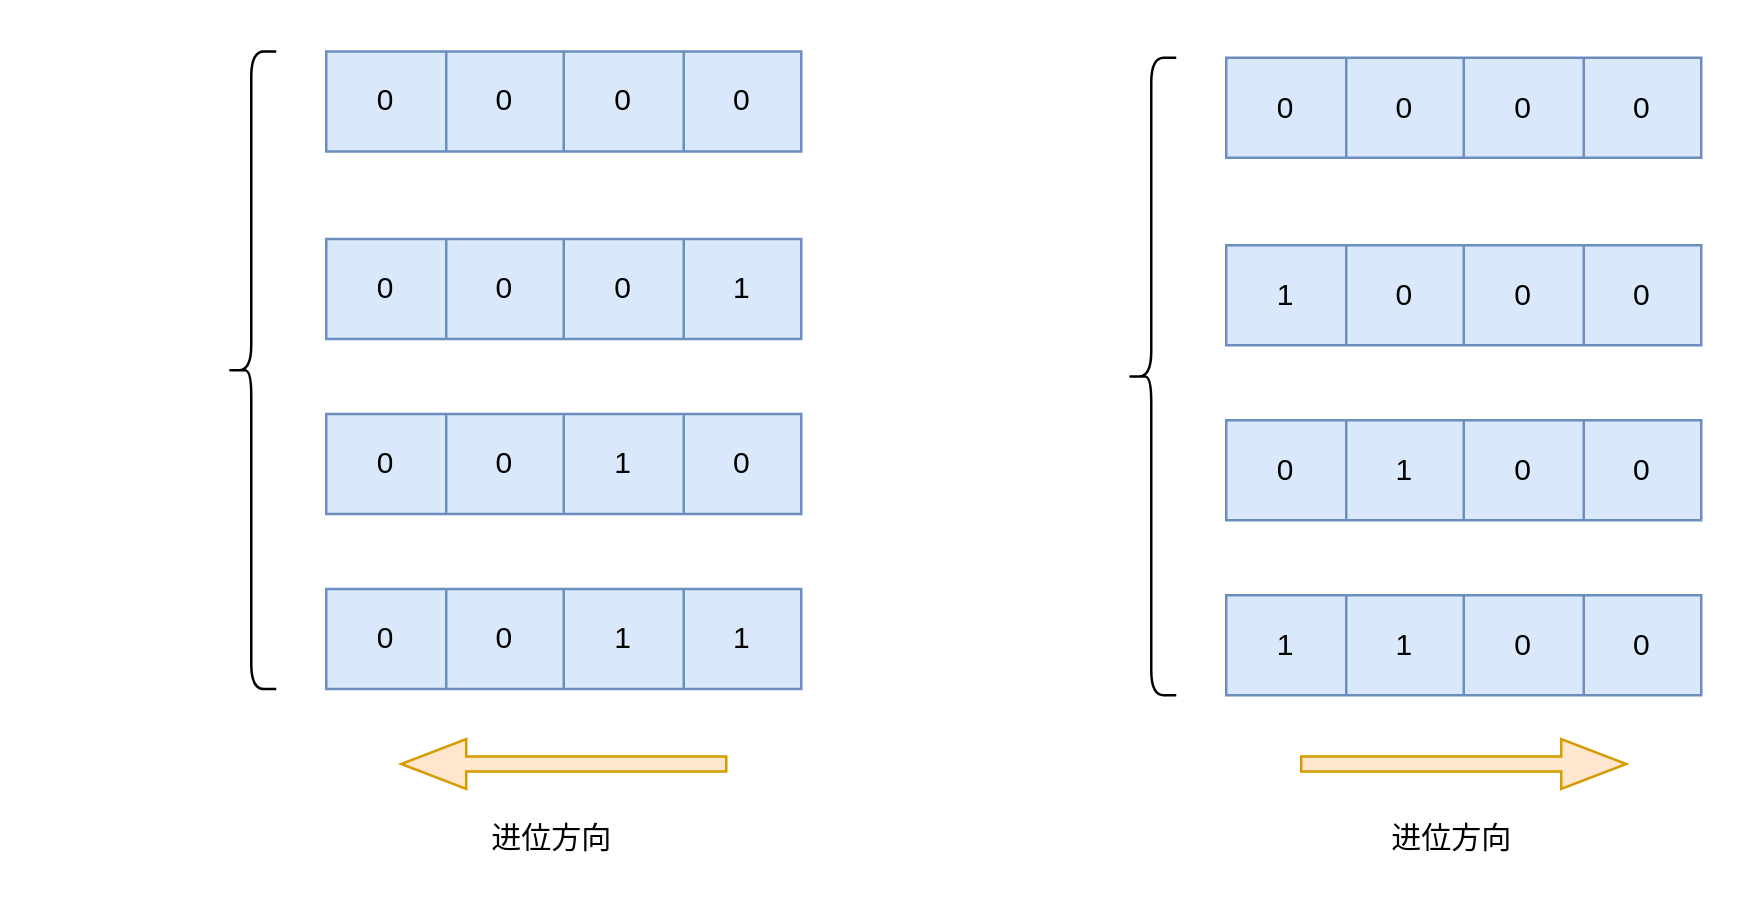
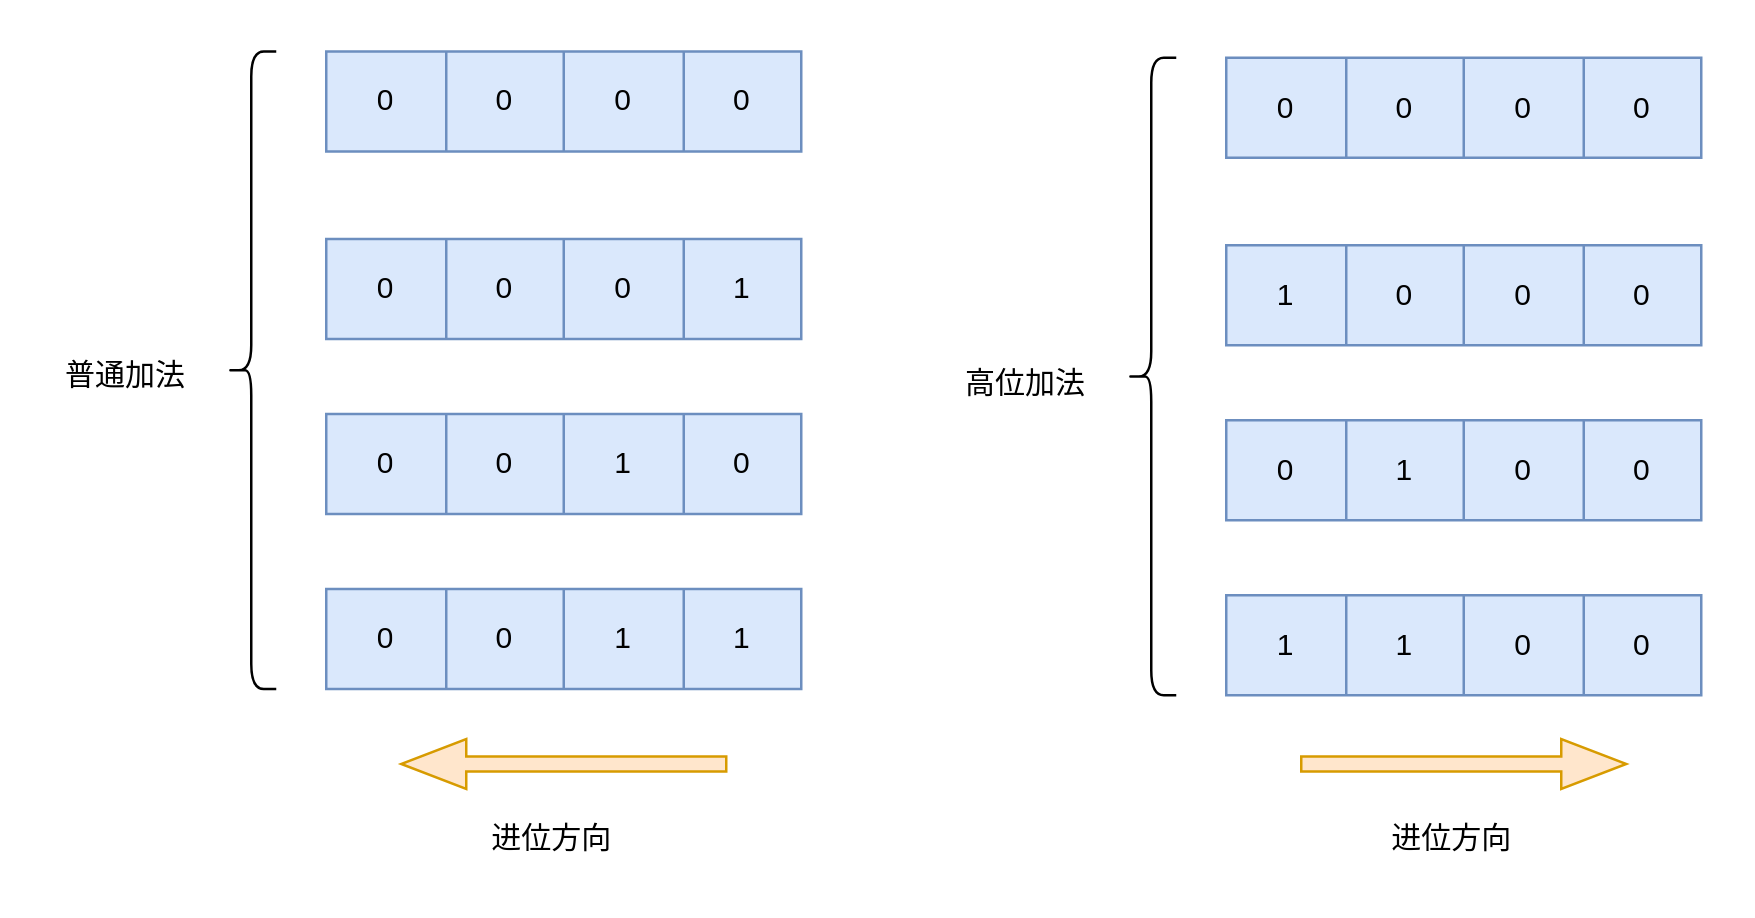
  <mxCell id="0" />
  <mxCell id="1" parent="0" />
+ <mxCell id="2" value="普通加法" style="text;html=1;strokeColor=none;fillColor=none;align=center;verticalAlign=middle;whiteSpace=wrap;rounded=0;" vertex="1" parent="1"><mxGeometry x="20" y="135" width="60" height="30" as="geometry" /></mxCell>
  <mxCell id="3" value="" style="shape=table;html=1;whiteSpace=wrap;startSize=0;container=1;collapsible=0;childLayout=tableLayout;fillColor=#dae8fc;strokeColor=#6c8ebf;" vertex="1" parent="1"><mxGeometry x="130" y="20" width="190" height="40" as="geometry" /></mxCell>
  <mxCell id="4" value="" style="shape=partialRectangle;html=1;whiteSpace=wrap;collapsible=0;dropTarget=0;pointerEvents=0;fillColor=none;top=0;left=0;bottom=0;right=0;points=[[0,0.5],[1,0.5]];portConstraint=eastwest;" vertex="1" parent="3"><mxGeometry width="190" height="40" as="geometry" /></mxCell>
  <mxCell id="5" value="0" style="shape=partialRectangle;html=1;whiteSpace=wrap;connectable=0;fillColor=none;top=0;left=0;bottom=0;right=0;overflow=hidden;pointerEvents=1;" vertex="1" parent="4"><mxGeometry width="48" height="40" as="geometry"><mxRectangle width="48" height="40" as="alternateBounds" /></mxGeometry></mxCell>
  <mxCell id="6" value="0" style="shape=partialRectangle;html=1;whiteSpace=wrap;connectable=0;fillColor=none;top=0;left=0;bottom=0;right=0;overflow=hidden;pointerEvents=1;" vertex="1" parent="4"><mxGeometry x="48" width="47" height="40" as="geometry"><mxRectangle width="47" height="40" as="alternateBounds" /></mxGeometry></mxCell>
  <mxCell id="7" value="0" style="shape=partialRectangle;html=1;whiteSpace=wrap;connectable=0;fillColor=none;top=0;left=0;bottom=0;right=0;overflow=hidden;pointerEvents=1;" vertex="1" parent="4"><mxGeometry x="95" width="48" height="40" as="geometry"><mxRectangle width="48" height="40" as="alternateBounds" /></mxGeometry></mxCell>
  <mxCell id="8" value="0" style="shape=partialRectangle;html=1;whiteSpace=wrap;connectable=0;fillColor=none;top=0;left=0;bottom=0;right=0;overflow=hidden;pointerEvents=1;" vertex="1" parent="4"><mxGeometry x="143" width="47" height="40" as="geometry"><mxRectangle width="47" height="40" as="alternateBounds" /></mxGeometry></mxCell>
  <mxCell id="9" value="" style="shape=table;html=1;whiteSpace=wrap;startSize=0;container=1;collapsible=0;childLayout=tableLayout;fillColor=#dae8fc;strokeColor=#6c8ebf;" vertex="1" parent="1"><mxGeometry x="130" y="95" width="190" height="40" as="geometry" /></mxCell>
  <mxCell id="10" value="" style="shape=partialRectangle;html=1;whiteSpace=wrap;collapsible=0;dropTarget=0;pointerEvents=0;fillColor=none;top=0;left=0;bottom=0;right=0;points=[[0,0.5],[1,0.5]];portConstraint=eastwest;" vertex="1" parent="9"><mxGeometry width="190" height="40" as="geometry" /></mxCell>
  <mxCell id="11" value="0" style="shape=partialRectangle;html=1;whiteSpace=wrap;connectable=0;fillColor=none;top=0;left=0;bottom=0;right=0;overflow=hidden;pointerEvents=1;" vertex="1" parent="10"><mxGeometry width="48" height="40" as="geometry"><mxRectangle width="48" height="40" as="alternateBounds" /></mxGeometry></mxCell>
  <mxCell id="12" value="0" style="shape=partialRectangle;html=1;whiteSpace=wrap;connectable=0;fillColor=none;top=0;left=0;bottom=0;right=0;overflow=hidden;pointerEvents=1;" vertex="1" parent="10"><mxGeometry x="48" width="47" height="40" as="geometry"><mxRectangle width="47" height="40" as="alternateBounds" /></mxGeometry></mxCell>
  <mxCell id="13" value="0" style="shape=partialRectangle;html=1;whiteSpace=wrap;connectable=0;fillColor=none;top=0;left=0;bottom=0;right=0;overflow=hidden;pointerEvents=1;" vertex="1" parent="10"><mxGeometry x="95" width="48" height="40" as="geometry"><mxRectangle width="48" height="40" as="alternateBounds" /></mxGeometry></mxCell>
  <mxCell id="14" value="1" style="shape=partialRectangle;html=1;whiteSpace=wrap;connectable=0;fillColor=none;top=0;left=0;bottom=0;right=0;overflow=hidden;pointerEvents=1;" vertex="1" parent="10"><mxGeometry x="143" width="47" height="40" as="geometry"><mxRectangle width="47" height="40" as="alternateBounds" /></mxGeometry></mxCell>
  <mxCell id="15" value="" style="shape=table;html=1;whiteSpace=wrap;startSize=0;container=1;collapsible=0;childLayout=tableLayout;fillColor=#dae8fc;strokeColor=#6c8ebf;" vertex="1" parent="1"><mxGeometry x="130" y="165" width="190" height="40" as="geometry" /></mxCell>
  <mxCell id="16" value="" style="shape=partialRectangle;html=1;whiteSpace=wrap;collapsible=0;dropTarget=0;pointerEvents=0;fillColor=none;top=0;left=0;bottom=0;right=0;points=[[0,0.5],[1,0.5]];portConstraint=eastwest;" vertex="1" parent="15"><mxGeometry width="190" height="40" as="geometry" /></mxCell>
  <mxCell id="17" value="0" style="shape=partialRectangle;html=1;whiteSpace=wrap;connectable=0;fillColor=none;top=0;left=0;bottom=0;right=0;overflow=hidden;pointerEvents=1;" vertex="1" parent="16"><mxGeometry width="48" height="40" as="geometry"><mxRectangle width="48" height="40" as="alternateBounds" /></mxGeometry></mxCell>
  <mxCell id="18" value="0" style="shape=partialRectangle;html=1;whiteSpace=wrap;connectable=0;fillColor=none;top=0;left=0;bottom=0;right=0;overflow=hidden;pointerEvents=1;" vertex="1" parent="16"><mxGeometry x="48" width="47" height="40" as="geometry"><mxRectangle width="47" height="40" as="alternateBounds" /></mxGeometry></mxCell>
  <mxCell id="19" value="1" style="shape=partialRectangle;html=1;whiteSpace=wrap;connectable=0;fillColor=none;top=0;left=0;bottom=0;right=0;overflow=hidden;pointerEvents=1;" vertex="1" parent="16"><mxGeometry x="95" width="48" height="40" as="geometry"><mxRectangle width="48" height="40" as="alternateBounds" /></mxGeometry></mxCell>
  <mxCell id="20" value="0" style="shape=partialRectangle;html=1;whiteSpace=wrap;connectable=0;fillColor=none;top=0;left=0;bottom=0;right=0;overflow=hidden;pointerEvents=1;" vertex="1" parent="16"><mxGeometry x="143" width="47" height="40" as="geometry"><mxRectangle width="47" height="40" as="alternateBounds" /></mxGeometry></mxCell>
  <mxCell id="21" value="" style="shape=table;html=1;whiteSpace=wrap;startSize=0;container=1;collapsible=0;childLayout=tableLayout;fillColor=#dae8fc;strokeColor=#6c8ebf;" vertex="1" parent="1"><mxGeometry x="130" y="235" width="190" height="40" as="geometry" /></mxCell>
  <mxCell id="22" value="" style="shape=partialRectangle;html=1;whiteSpace=wrap;collapsible=0;dropTarget=0;pointerEvents=0;fillColor=none;top=0;left=0;bottom=0;right=0;points=[[0,0.5],[1,0.5]];portConstraint=eastwest;" vertex="1" parent="21"><mxGeometry width="190" height="40" as="geometry" /></mxCell>
  <mxCell id="23" value="0" style="shape=partialRectangle;html=1;whiteSpace=wrap;connectable=0;fillColor=none;top=0;left=0;bottom=0;right=0;overflow=hidden;pointerEvents=1;" vertex="1" parent="22"><mxGeometry width="48" height="40" as="geometry"><mxRectangle width="48" height="40" as="alternateBounds" /></mxGeometry></mxCell>
  <mxCell id="24" value="0" style="shape=partialRectangle;html=1;whiteSpace=wrap;connectable=0;fillColor=none;top=0;left=0;bottom=0;right=0;overflow=hidden;pointerEvents=1;" vertex="1" parent="22"><mxGeometry x="48" width="47" height="40" as="geometry"><mxRectangle width="47" height="40" as="alternateBounds" /></mxGeometry></mxCell>
  <mxCell id="25" value="1" style="shape=partialRectangle;html=1;whiteSpace=wrap;connectable=0;fillColor=none;top=0;left=0;bottom=0;right=0;overflow=hidden;pointerEvents=1;" vertex="1" parent="22"><mxGeometry x="95" width="48" height="40" as="geometry"><mxRectangle width="48" height="40" as="alternateBounds" /></mxGeometry></mxCell>
  <mxCell id="26" value="1" style="shape=partialRectangle;html=1;whiteSpace=wrap;connectable=0;fillColor=none;top=0;left=0;bottom=0;right=0;overflow=hidden;pointerEvents=1;" vertex="1" parent="22"><mxGeometry x="143" width="47" height="40" as="geometry"><mxRectangle width="47" height="40" as="alternateBounds" /></mxGeometry></mxCell>
  <mxCell id="27" value="" style="shape=curlyBracket;whiteSpace=wrap;html=1;rounded=1;" vertex="1" parent="1"><mxGeometry x="90" y="20" width="20" height="255" as="geometry" /></mxCell>
+ <mxCell id="28" value="高位加法" style="text;html=1;strokeColor=none;fillColor=none;align=center;verticalAlign=middle;whiteSpace=wrap;rounded=0;" vertex="1" parent="1"><mxGeometry x="380" y="137.5" width="60" height="30" as="geometry" /></mxCell>
  <mxCell id="29" value="" style="shape=table;html=1;whiteSpace=wrap;startSize=0;container=1;collapsible=0;childLayout=tableLayout;fillColor=#dae8fc;strokeColor=#6c8ebf;" vertex="1" parent="1"><mxGeometry x="490" y="22.5" width="190" height="40" as="geometry" /></mxCell>
  <mxCell id="30" value="" style="shape=partialRectangle;html=1;whiteSpace=wrap;collapsible=0;dropTarget=0;pointerEvents=0;fillColor=none;top=0;left=0;bottom=0;right=0;points=[[0,0.5],[1,0.5]];portConstraint=eastwest;" vertex="1" parent="29"><mxGeometry width="190" height="40" as="geometry" /></mxCell>
  <mxCell id="31" value="0" style="shape=partialRectangle;html=1;whiteSpace=wrap;connectable=0;fillColor=none;top=0;left=0;bottom=0;right=0;overflow=hidden;pointerEvents=1;" vertex="1" parent="30"><mxGeometry width="48" height="40" as="geometry"><mxRectangle width="48" height="40" as="alternateBounds" /></mxGeometry></mxCell>
  <mxCell id="32" value="0" style="shape=partialRectangle;html=1;whiteSpace=wrap;connectable=0;fillColor=none;top=0;left=0;bottom=0;right=0;overflow=hidden;pointerEvents=1;" vertex="1" parent="30"><mxGeometry x="48" width="47" height="40" as="geometry"><mxRectangle width="47" height="40" as="alternateBounds" /></mxGeometry></mxCell>
  <mxCell id="33" value="0" style="shape=partialRectangle;html=1;whiteSpace=wrap;connectable=0;fillColor=none;top=0;left=0;bottom=0;right=0;overflow=hidden;pointerEvents=1;" vertex="1" parent="30"><mxGeometry x="95" width="48" height="40" as="geometry"><mxRectangle width="48" height="40" as="alternateBounds" /></mxGeometry></mxCell>
  <mxCell id="34" value="0" style="shape=partialRectangle;html=1;whiteSpace=wrap;connectable=0;fillColor=none;top=0;left=0;bottom=0;right=0;overflow=hidden;pointerEvents=1;" vertex="1" parent="30"><mxGeometry x="143" width="47" height="40" as="geometry"><mxRectangle width="47" height="40" as="alternateBounds" /></mxGeometry></mxCell>
  <mxCell id="35" value="" style="shape=table;html=1;whiteSpace=wrap;startSize=0;container=1;collapsible=0;childLayout=tableLayout;fillColor=#dae8fc;strokeColor=#6c8ebf;" vertex="1" parent="1"><mxGeometry x="490" y="97.5" width="190" height="40" as="geometry" /></mxCell>
  <mxCell id="36" value="" style="shape=partialRectangle;html=1;whiteSpace=wrap;collapsible=0;dropTarget=0;pointerEvents=0;fillColor=none;top=0;left=0;bottom=0;right=0;points=[[0,0.5],[1,0.5]];portConstraint=eastwest;" vertex="1" parent="35"><mxGeometry width="190" height="40" as="geometry" /></mxCell>
  <mxCell id="37" value="1" style="shape=partialRectangle;html=1;whiteSpace=wrap;connectable=0;fillColor=none;top=0;left=0;bottom=0;right=0;overflow=hidden;pointerEvents=1;" vertex="1" parent="36"><mxGeometry width="48" height="40" as="geometry"><mxRectangle width="48" height="40" as="alternateBounds" /></mxGeometry></mxCell>
  <mxCell id="38" value="0" style="shape=partialRectangle;html=1;whiteSpace=wrap;connectable=0;fillColor=none;top=0;left=0;bottom=0;right=0;overflow=hidden;pointerEvents=1;" vertex="1" parent="36"><mxGeometry x="48" width="47" height="40" as="geometry"><mxRectangle width="47" height="40" as="alternateBounds" /></mxGeometry></mxCell>
  <mxCell id="39" value="0" style="shape=partialRectangle;html=1;whiteSpace=wrap;connectable=0;fillColor=none;top=0;left=0;bottom=0;right=0;overflow=hidden;pointerEvents=1;" vertex="1" parent="36"><mxGeometry x="95" width="48" height="40" as="geometry"><mxRectangle width="48" height="40" as="alternateBounds" /></mxGeometry></mxCell>
  <mxCell id="40" value="0" style="shape=partialRectangle;html=1;whiteSpace=wrap;connectable=0;fillColor=none;top=0;left=0;bottom=0;right=0;overflow=hidden;pointerEvents=1;" vertex="1" parent="36"><mxGeometry x="143" width="47" height="40" as="geometry"><mxRectangle width="47" height="40" as="alternateBounds" /></mxGeometry></mxCell>
  <mxCell id="41" value="" style="shape=table;html=1;whiteSpace=wrap;startSize=0;container=1;collapsible=0;childLayout=tableLayout;fillColor=#dae8fc;strokeColor=#6c8ebf;" vertex="1" parent="1"><mxGeometry x="490" y="167.5" width="190" height="40" as="geometry" /></mxCell>
  <mxCell id="42" value="" style="shape=partialRectangle;html=1;whiteSpace=wrap;collapsible=0;dropTarget=0;pointerEvents=0;fillColor=none;top=0;left=0;bottom=0;right=0;points=[[0,0.5],[1,0.5]];portConstraint=eastwest;" vertex="1" parent="41"><mxGeometry width="190" height="40" as="geometry" /></mxCell>
  <mxCell id="43" value="0" style="shape=partialRectangle;html=1;whiteSpace=wrap;connectable=0;fillColor=none;top=0;left=0;bottom=0;right=0;overflow=hidden;pointerEvents=1;" vertex="1" parent="42"><mxGeometry width="48" height="40" as="geometry"><mxRectangle width="48" height="40" as="alternateBounds" /></mxGeometry></mxCell>
  <mxCell id="44" value="1" style="shape=partialRectangle;html=1;whiteSpace=wrap;connectable=0;fillColor=none;top=0;left=0;bottom=0;right=0;overflow=hidden;pointerEvents=1;" vertex="1" parent="42"><mxGeometry x="48" width="47" height="40" as="geometry"><mxRectangle width="47" height="40" as="alternateBounds" /></mxGeometry></mxCell>
  <mxCell id="45" value="0" style="shape=partialRectangle;html=1;whiteSpace=wrap;connectable=0;fillColor=none;top=0;left=0;bottom=0;right=0;overflow=hidden;pointerEvents=1;" vertex="1" parent="42"><mxGeometry x="95" width="48" height="40" as="geometry"><mxRectangle width="48" height="40" as="alternateBounds" /></mxGeometry></mxCell>
  <mxCell id="46" value="0" style="shape=partialRectangle;html=1;whiteSpace=wrap;connectable=0;fillColor=none;top=0;left=0;bottom=0;right=0;overflow=hidden;pointerEvents=1;" vertex="1" parent="42"><mxGeometry x="143" width="47" height="40" as="geometry"><mxRectangle width="47" height="40" as="alternateBounds" /></mxGeometry></mxCell>
  <mxCell id="47" value="" style="shape=table;html=1;whiteSpace=wrap;startSize=0;container=1;collapsible=0;childLayout=tableLayout;fillColor=#dae8fc;strokeColor=#6c8ebf;" vertex="1" parent="1"><mxGeometry x="490" y="237.5" width="190" height="40" as="geometry" /></mxCell>
  <mxCell id="48" value="" style="shape=partialRectangle;html=1;whiteSpace=wrap;collapsible=0;dropTarget=0;pointerEvents=0;fillColor=none;top=0;left=0;bottom=0;right=0;points=[[0,0.5],[1,0.5]];portConstraint=eastwest;" vertex="1" parent="47"><mxGeometry width="190" height="40" as="geometry" /></mxCell>
  <mxCell id="49" value="1" style="shape=partialRectangle;html=1;whiteSpace=wrap;connectable=0;fillColor=none;top=0;left=0;bottom=0;right=0;overflow=hidden;pointerEvents=1;" vertex="1" parent="48"><mxGeometry width="48" height="40" as="geometry"><mxRectangle width="48" height="40" as="alternateBounds" /></mxGeometry></mxCell>
  <mxCell id="50" value="1" style="shape=partialRectangle;html=1;whiteSpace=wrap;connectable=0;fillColor=none;top=0;left=0;bottom=0;right=0;overflow=hidden;pointerEvents=1;" vertex="1" parent="48"><mxGeometry x="48" width="47" height="40" as="geometry"><mxRectangle width="47" height="40" as="alternateBounds" /></mxGeometry></mxCell>
  <mxCell id="51" value="0" style="shape=partialRectangle;html=1;whiteSpace=wrap;connectable=0;fillColor=none;top=0;left=0;bottom=0;right=0;overflow=hidden;pointerEvents=1;" vertex="1" parent="48"><mxGeometry x="95" width="48" height="40" as="geometry"><mxRectangle width="48" height="40" as="alternateBounds" /></mxGeometry></mxCell>
  <mxCell id="52" value="0" style="shape=partialRectangle;html=1;whiteSpace=wrap;connectable=0;fillColor=none;top=0;left=0;bottom=0;right=0;overflow=hidden;pointerEvents=1;" vertex="1" parent="48"><mxGeometry x="143" width="47" height="40" as="geometry"><mxRectangle width="47" height="40" as="alternateBounds" /></mxGeometry></mxCell>
  <mxCell id="53" value="" style="shape=curlyBracket;whiteSpace=wrap;html=1;rounded=1;" vertex="1" parent="1"><mxGeometry x="450" y="22.5" width="20" height="255" as="geometry" /></mxCell>
  <mxCell id="54" value="" style="shape=singleArrow;direction=west;whiteSpace=wrap;html=1;fillColor=#ffe6cc;strokeColor=#d79b00;" vertex="1" parent="1"><mxGeometry x="160" y="295" width="130" height="20" as="geometry" /></mxCell>
  <mxCell id="55" value="进位方向" style="text;html=1;align=center;verticalAlign=middle;resizable=0;points=[];autosize=1;strokeColor=none;fillColor=none;" vertex="1" parent="1"><mxGeometry x="190" y="325" width="60" height="20" as="geometry" /></mxCell>
  <mxCell id="56" value="" style="shape=singleArrow;direction=west;whiteSpace=wrap;html=1;rotation=-180;fillColor=#ffe6cc;strokeColor=#d79b00;" vertex="1" parent="1"><mxGeometry x="520" y="295" width="130" height="20" as="geometry" /></mxCell>
  <mxCell id="57" value="进位方向" style="text;html=1;align=center;verticalAlign=middle;resizable=0;points=[];autosize=1;strokeColor=none;fillColor=none;" vertex="1" parent="1"><mxGeometry x="550" y="325" width="60" height="20" as="geometry" /></mxCell>
